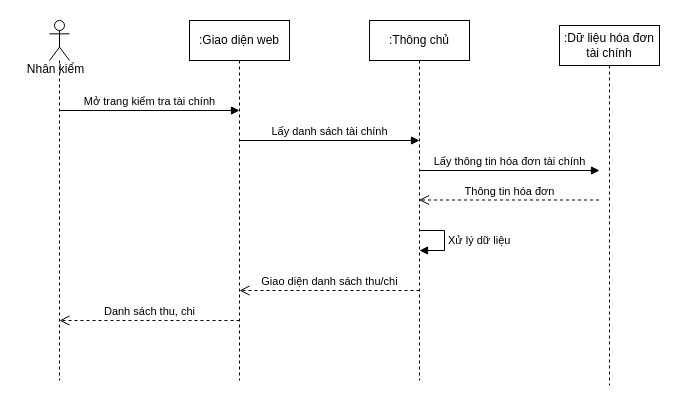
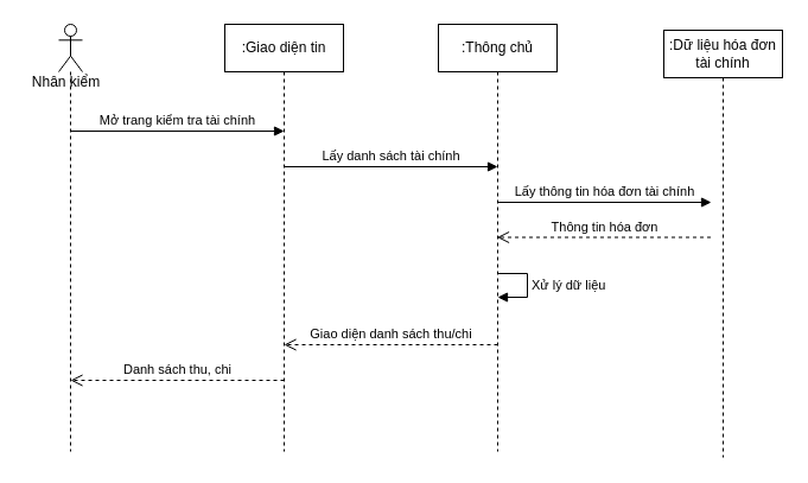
  <mxCell id="0" />
  <mxCell id="1" parent="0" />
  <mxCell id="2" value="" style="shape=umlLifeline;participant=umlActor;perimeter=lifelinePerimeter;whiteSpace=wrap;html=1;container=1;collapsible=0;recursiveResize=0;verticalAlign=top;spacingTop=36;outlineConnect=0;" parent="1" vertex="1"><mxGeometry x="49" y="20" width="20" height="360" as="geometry" /></mxCell>
  <mxCell id="3" value="Nhân kiểm" style="text;html=1;align=center;verticalAlign=middle;resizable=0;points=[];autosize=1;strokeColor=none;fillColor=none;" parent="1" vertex="1"><mxGeometry x="20" y="59" width="70" height="20" as="geometry" /></mxCell>
- <mxCell id="4" value=":Giao diện web" style="shape=umlLifeline;perimeter=lifelinePerimeter;whiteSpace=wrap;html=1;container=1;collapsible=0;recursiveResize=0;outlineConnect=0;" parent="1" vertex="1"><mxGeometry x="189" y="20" width="100" height="360" as="geometry" /></mxCell>
+ <mxCell id="4" value=":Giao diện tin" style="shape=umlLifeline;perimeter=lifelinePerimeter;whiteSpace=wrap;html=1;container=1;collapsible=0;recursiveResize=0;outlineConnect=0;" parent="1" vertex="1"><mxGeometry x="189" y="20" width="100" height="360" as="geometry" /></mxCell>
  <mxCell id="5" value="Giao diện danh sách thu/chi" style="html=1;verticalAlign=bottom;endArrow=open;dashed=1;endSize=8;rounded=0;" parent="4" edge="1"><mxGeometry relative="1" as="geometry"><mxPoint x="230" y="270" as="sourcePoint" /><mxPoint x="50" y="270" as="targetPoint" /><Array as="points"><mxPoint x="110.5" y="270" /></Array></mxGeometry></mxCell>
  <mxCell id="6" value="Danh sách thu, chi" style="html=1;verticalAlign=bottom;endArrow=open;dashed=1;endSize=8;rounded=0;" parent="4" edge="1"><mxGeometry relative="1" as="geometry"><mxPoint x="50" y="300" as="sourcePoint" /><mxPoint x="-130" y="300" as="targetPoint" /><Array as="points"><mxPoint x="-69.5" y="300" /></Array></mxGeometry></mxCell>
  <mxCell id="7" value=":Thông chủ" style="shape=umlLifeline;perimeter=lifelinePerimeter;whiteSpace=wrap;html=1;container=1;collapsible=0;recursiveResize=0;outlineConnect=0;" parent="1" vertex="1"><mxGeometry x="369" y="20" width="100" height="360" as="geometry" /></mxCell>
  <mxCell id="8" value="Xử lý dữ liệu" style="edgeStyle=orthogonalEdgeStyle;html=1;align=left;spacingLeft=2;endArrow=block;rounded=0;entryX=1;entryY=0;" parent="7" edge="1"><mxGeometry relative="1" as="geometry"><mxPoint x="50" y="210" as="sourcePoint" /><Array as="points"><mxPoint x="75" y="210" /></Array><mxPoint x="50" y="230" as="targetPoint" /></mxGeometry></mxCell>
  <mxCell id="9" value="Thông tin hóa đơn" style="html=1;verticalAlign=bottom;endArrow=open;dashed=1;endSize=8;rounded=0;" parent="7" edge="1"><mxGeometry relative="1" as="geometry"><mxPoint x="229.5" y="179.5" as="sourcePoint" /><mxPoint x="49.5" y="179.5" as="targetPoint" /><Array as="points"><mxPoint x="110" y="179.5" /></Array></mxGeometry></mxCell>
  <mxCell id="10" value="Lấy thông tin hóa đơn tài chính" style="html=1;verticalAlign=bottom;endArrow=block;rounded=0;" parent="7" edge="1"><mxGeometry width="80" relative="1" as="geometry"><mxPoint x="50" y="150" as="sourcePoint" /><mxPoint x="230" y="150" as="targetPoint" /><Array as="points"><mxPoint x="180.5" y="150" /></Array></mxGeometry></mxCell>
  <mxCell id="11" value=":Dữ liệu hóa đơn tài chính" style="shape=umlLifeline;perimeter=lifelinePerimeter;whiteSpace=wrap;html=1;container=1;collapsible=0;recursiveResize=0;outlineConnect=0;" parent="1" vertex="1"><mxGeometry x="559" y="25" width="100" height="360" as="geometry" /></mxCell>
  <mxCell id="12" value="Mở trang kiểm tra tài chính" style="html=1;verticalAlign=bottom;endArrow=block;rounded=0;" parent="1" edge="1"><mxGeometry width="80" relative="1" as="geometry"><mxPoint x="59" y="110" as="sourcePoint" /><mxPoint x="239" y="110" as="targetPoint" /><Array as="points"><mxPoint x="189.5" y="110" /></Array></mxGeometry></mxCell>
  <mxCell id="13" value="Lấy danh sách tài chính" style="html=1;verticalAlign=bottom;endArrow=block;rounded=0;" edge="1" parent="1"><mxGeometry width="80" relative="1" as="geometry"><mxPoint x="239" y="140" as="sourcePoint" /><mxPoint x="419" y="140" as="targetPoint" /><Array as="points"><mxPoint x="369.5" y="140" /></Array></mxGeometry></mxCell>
